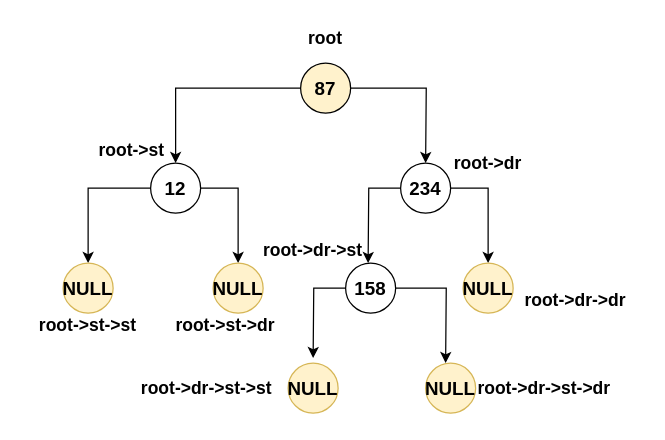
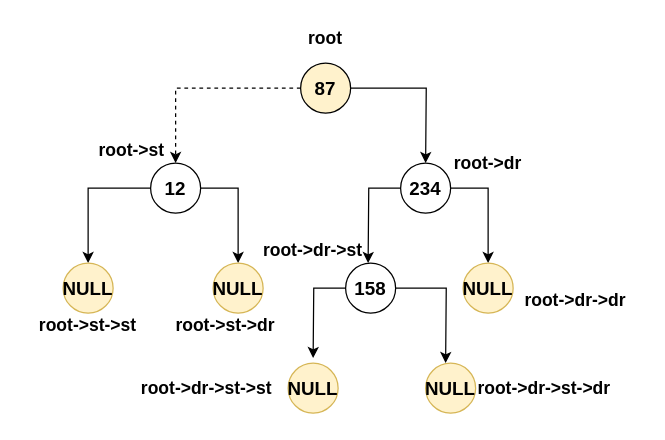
  <mxCell id="0" />
  <mxCell id="1" parent="0" />
  <mxCell id="2" style="edgeStyle=orthogonalEdgeStyle;rounded=0;orthogonalLoop=1;jettySize=auto;html=1;exitX=1;exitY=0.5;exitDx=0;exitDy=0;entryX=0.5;entryY=0;entryDx=0;entryDy=0;" parent="1" source="4" edge="1"><mxGeometry relative="1" as="geometry"><mxPoint x="340" y="130" as="targetPoint" /></mxGeometry></mxCell>
- <mxCell id="3" style="edgeStyle=orthogonalEdgeStyle;rounded=0;orthogonalLoop=1;jettySize=auto;html=1;entryX=0.5;entryY=0;entryDx=0;entryDy=0;" parent="1" source="4" target="11" edge="1"><mxGeometry relative="1" as="geometry" /></mxCell>
+ <mxCell id="3" style="edgeStyle=orthogonalEdgeStyle;rounded=0;orthogonalLoop=1;jettySize=auto;html=1;entryX=0.5;entryY=0;entryDx=0;entryDy=0;dashed=1;" parent="1" source="4" target="11" edge="1"><mxGeometry relative="1" as="geometry" /></mxCell>
  <mxCell id="4" value="&lt;b&gt;&lt;font style=&quot;font-size: 15px&quot;&gt;87&lt;/font&gt;&lt;/b&gt;" style="ellipse;whiteSpace=wrap;html=1;aspect=fixed;fillColor=#fff2cc;" parent="1" vertex="1"><mxGeometry x="240" y="50" width="40" height="40" as="geometry" /></mxCell>
  <mxCell id="5" style="edgeStyle=orthogonalEdgeStyle;rounded=0;orthogonalLoop=1;jettySize=auto;html=1;entryX=0.5;entryY=0;entryDx=0;entryDy=0;" parent="1" source="7" edge="1"><mxGeometry relative="1" as="geometry"><mxPoint x="294" y="210" as="targetPoint" /></mxGeometry></mxCell>
  <mxCell id="6" style="edgeStyle=orthogonalEdgeStyle;rounded=0;orthogonalLoop=1;jettySize=auto;html=1;entryX=0.5;entryY=0;entryDx=0;entryDy=0;" parent="1" source="7" target="8" edge="1"><mxGeometry relative="1" as="geometry" /></mxCell>
  <mxCell id="7" value="&lt;b&gt;&lt;font style=&quot;font-size: 15px&quot;&gt;234&lt;/font&gt;&lt;/b&gt;" style="ellipse;whiteSpace=wrap;html=1;aspect=fixed;" parent="1" vertex="1"><mxGeometry x="320" y="130" width="40" height="40" as="geometry" /></mxCell>
  <mxCell id="8" value="&lt;span style=&quot;font-size: 15px&quot;&gt;&lt;b&gt;NULL&lt;/b&gt;&lt;/span&gt;" style="ellipse;whiteSpace=wrap;html=1;aspect=fixed;fillColor=#fff2cc;strokeColor=#d6b656;" parent="1" vertex="1"><mxGeometry x="370" y="210" width="40" height="40" as="geometry" /></mxCell>
  <mxCell id="9" style="edgeStyle=orthogonalEdgeStyle;rounded=0;orthogonalLoop=1;jettySize=auto;html=1;entryX=0.5;entryY=0;entryDx=0;entryDy=0;" parent="1" source="11" target="12" edge="1"><mxGeometry relative="1" as="geometry" /></mxCell>
  <mxCell id="10" style="edgeStyle=orthogonalEdgeStyle;rounded=0;orthogonalLoop=1;jettySize=auto;html=1;entryX=0.5;entryY=0;entryDx=0;entryDy=0;" parent="1" source="11" target="13" edge="1"><mxGeometry relative="1" as="geometry" /></mxCell>
  <mxCell id="11" value="&lt;b&gt;&lt;font style=&quot;font-size: 15px&quot;&gt;12&lt;/font&gt;&lt;/b&gt;" style="ellipse;whiteSpace=wrap;html=1;aspect=fixed;" parent="1" vertex="1"><mxGeometry x="120" y="130" width="40" height="40" as="geometry" /></mxCell>
  <mxCell id="12" value="&lt;span style=&quot;font-size: 15px&quot;&gt;&lt;b&gt;NULL&lt;/b&gt;&lt;/span&gt;" style="ellipse;whiteSpace=wrap;html=1;aspect=fixed;fillColor=#fff2cc;strokeColor=#d6b656;" parent="1" vertex="1"><mxGeometry x="50" y="210" width="40" height="40" as="geometry" /></mxCell>
  <mxCell id="13" value="&lt;span style=&quot;font-size: 15px&quot;&gt;&lt;b&gt;NULL&lt;/b&gt;&lt;/span&gt;" style="ellipse;whiteSpace=wrap;html=1;aspect=fixed;fillColor=#fff2cc;strokeColor=#d6b656;" parent="1" vertex="1"><mxGeometry x="170" y="210" width="40" height="40" as="geometry" /></mxCell>
  <mxCell id="14" style="edgeStyle=orthogonalEdgeStyle;rounded=0;orthogonalLoop=1;jettySize=auto;html=1;" parent="1" source="16" edge="1"><mxGeometry relative="1" as="geometry"><mxPoint x="250" y="286" as="targetPoint" /></mxGeometry></mxCell>
  <mxCell id="15" style="edgeStyle=orthogonalEdgeStyle;rounded=0;orthogonalLoop=1;jettySize=auto;html=1;entryX=0.5;entryY=0;entryDx=0;entryDy=0;" parent="1" source="16" edge="1"><mxGeometry relative="1" as="geometry"><mxPoint x="356" y="290" as="targetPoint" /></mxGeometry></mxCell>
  <mxCell id="16" value="&lt;b&gt;&lt;font style=&quot;font-size: 15px&quot;&gt;158&lt;/font&gt;&lt;/b&gt;" style="ellipse;whiteSpace=wrap;html=1;aspect=fixed;" parent="1" vertex="1"><mxGeometry x="276" y="210" width="40" height="40" as="geometry" /></mxCell>
  <mxCell id="17" value="&lt;span style=&quot;font-size: 15px&quot;&gt;&lt;b&gt;NULL&lt;/b&gt;&lt;/span&gt;" style="ellipse;whiteSpace=wrap;html=1;aspect=fixed;fillColor=#fff2cc;strokeColor=#d6b656;" parent="1" vertex="1"><mxGeometry x="230" y="290" width="40" height="40" as="geometry" /></mxCell>
  <mxCell id="18" value="&lt;span style=&quot;font-size: 15px&quot;&gt;&lt;b&gt;NULL&lt;/b&gt;&lt;/span&gt;" style="ellipse;whiteSpace=wrap;html=1;aspect=fixed;fillColor=#fff2cc;strokeColor=#d6b656;" parent="1" vertex="1"><mxGeometry x="340" y="290" width="40" height="40" as="geometry" /></mxCell>
  <mxCell id="19" value="&lt;b&gt;&lt;font style=&quot;font-size: 14px&quot;&gt;root&lt;/font&gt;&lt;/b&gt;" style="text;html=1;strokeColor=none;fillColor=none;align=center;verticalAlign=middle;whiteSpace=wrap;rounded=0;" parent="1" vertex="1"><mxGeometry x="240" y="20" width="40" height="20" as="geometry" /></mxCell>
  <mxCell id="20" value="&lt;b&gt;&lt;font style=&quot;font-size: 14px&quot;&gt;root-&amp;gt;st&lt;/font&gt;&lt;/b&gt;" style="text;html=1;strokeColor=none;fillColor=none;align=center;verticalAlign=middle;whiteSpace=wrap;rounded=0;" parent="1" vertex="1"><mxGeometry x="70" y="110" width="70" height="20" as="geometry" /></mxCell>
  <mxCell id="21" value="&lt;b&gt;&lt;font style=&quot;font-size: 14px&quot;&gt;root-&amp;gt;st-&amp;gt;st&lt;/font&gt;&lt;/b&gt;" style="text;html=1;strokeColor=none;fillColor=none;align=center;verticalAlign=middle;whiteSpace=wrap;rounded=0;" parent="1" vertex="1"><mxGeometry x="20" y="250" width="100" height="20" as="geometry" /></mxCell>
  <mxCell id="22" value="&lt;b&gt;&lt;font style=&quot;font-size: 14px&quot;&gt;root-&amp;gt;st-&amp;gt;dr&lt;/font&gt;&lt;/b&gt;" style="text;html=1;strokeColor=none;fillColor=none;align=center;verticalAlign=middle;whiteSpace=wrap;rounded=0;" parent="1" vertex="1"><mxGeometry x="130" y="250" width="100" height="20" as="geometry" /></mxCell>
  <mxCell id="23" value="&lt;b&gt;&lt;font style=&quot;font-size: 14px&quot;&gt;root-&amp;gt;dr&lt;/font&gt;&lt;/b&gt;" style="text;html=1;strokeColor=none;fillColor=none;align=center;verticalAlign=middle;whiteSpace=wrap;rounded=0;" parent="1" vertex="1"><mxGeometry x="340" y="120" width="100" height="20" as="geometry" /></mxCell>
  <mxCell id="24" value="&lt;b&gt;&lt;font style=&quot;font-size: 14px&quot;&gt;root-&amp;gt;dr-&amp;gt;dr&lt;/font&gt;&lt;/b&gt;" style="text;html=1;strokeColor=none;fillColor=none;align=center;verticalAlign=middle;whiteSpace=wrap;rounded=0;" parent="1" vertex="1"><mxGeometry x="410" y="230" width="100" height="20" as="geometry" /></mxCell>
  <mxCell id="25" value="&lt;b&gt;&lt;font style=&quot;font-size: 14px&quot;&gt;root-&amp;gt;dr-&amp;gt;st&lt;/font&gt;&lt;/b&gt;" style="text;html=1;strokeColor=none;fillColor=none;align=center;verticalAlign=middle;whiteSpace=wrap;rounded=0;" parent="1" vertex="1"><mxGeometry x="200" y="190" width="100" height="20" as="geometry" /></mxCell>
  <mxCell id="26" value="&lt;b&gt;&lt;font style=&quot;font-size: 14px&quot;&gt;root-&amp;gt;dr-&amp;gt;st-&amp;gt;st&lt;/font&gt;&lt;/b&gt;" style="text;html=1;strokeColor=none;fillColor=none;align=center;verticalAlign=middle;whiteSpace=wrap;rounded=0;" parent="1" vertex="1"><mxGeometry x="110" y="300" width="110" height="20" as="geometry" /></mxCell>
  <mxCell id="27" value="&lt;b&gt;&lt;font style=&quot;font-size: 14px&quot;&gt;root-&amp;gt;dr-&amp;gt;st-&amp;gt;dr&lt;/font&gt;&lt;/b&gt;" style="text;html=1;strokeColor=none;fillColor=none;align=center;verticalAlign=middle;whiteSpace=wrap;rounded=0;" parent="1" vertex="1"><mxGeometry x="380" y="300" width="110" height="20" as="geometry" /></mxCell>
